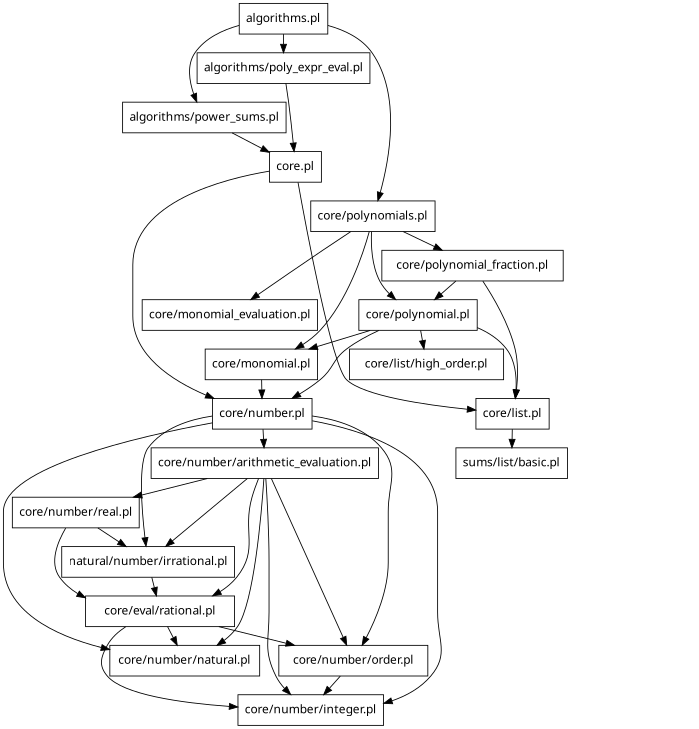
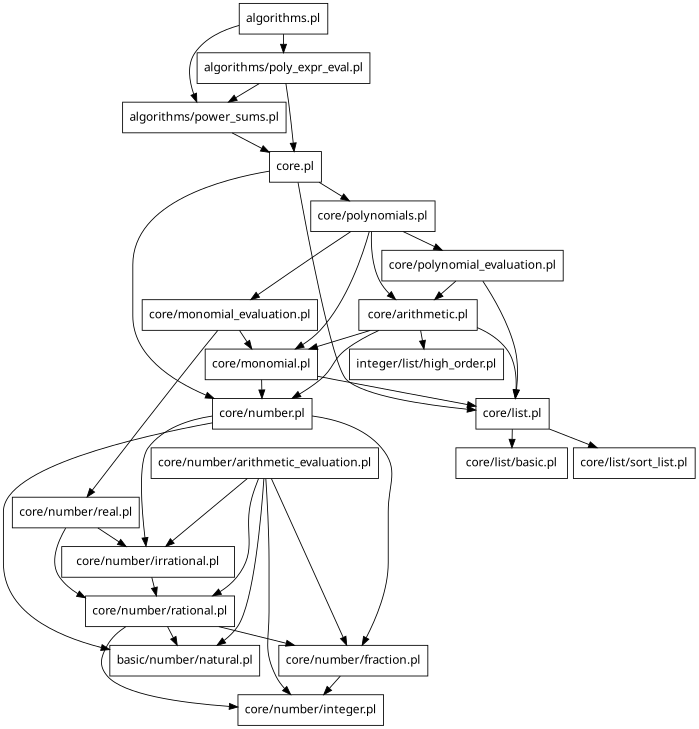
  digraph {
    fontname="Noto Sans"
    nodesep=0.1
    ranksep=0.3
    node [fontname="Noto Sans" shape=rectangle]
    edge [fontname="Noto Sans"]
-   "core/number/rational.pl" [label="core/eval/rational.pl"]
+   "core/number/rational.pl"
    "core/number/integer.pl"
-   "core/number/natural.pl"
-   "core/number/fraction.pl" [label="core/number/order.pl"]
+   "core/number/natural.pl" [label="basic/number/natural.pl"]
+   "core/number/fraction.pl"
    "algorithms.pl"
    "algorithms/poly_expr_eval.pl"
    "algorithms/power_sums.pl"
    "core.pl"
    "core/polynomials.pl"
    "core/list.pl"
    "core/number.pl"
-   "core/polynomial_evaluation.pl" [label="core/polynomial_fraction.pl"]
+   "core/polynomial_evaluation.pl"
    "core/monomial.pl"
-   "core/polynomial.pl"
+   "core/polynomial.pl" [label="core/arithmetic.pl"]
    "core/monomial_evaluation.pl"
-   "core/list/high_order.pl"
-   "core/list/basic.pl" [label="sums/list/basic.pl"]
-   "core/number/irrational.pl" [label="natural/number/irrational.pl"]
+   "core/list/high_order.pl" [label="integer/list/high_order.pl"]
+   "core/list/sort_list.pl"
+   "core/list/basic.pl"
+   "core/number/irrational.pl"
    "core/number/arithmetic_evaluation.pl"
    "core/number/real.pl"
    "core/number/rational.pl" -> "core/number/integer.pl"
    "core/number/rational.pl" -> "core/number/natural.pl"
    "core/number/rational.pl" -> "core/number/fraction.pl"
    "core/number/fraction.pl" -> "core/number/integer.pl"
    "algorithms.pl" -> "algorithms/poly_expr_eval.pl"
    "algorithms.pl" -> "algorithms/power_sums.pl"
+   "algorithms/poly_expr_eval.pl" -> "algorithms/power_sums.pl"
    "algorithms/poly_expr_eval.pl" -> "core.pl"
    "algorithms/power_sums.pl" -> "core.pl"
-   "algorithms.pl" -> "core/polynomials.pl"
+   "core.pl" -> "core/polynomials.pl"
    "core.pl" -> "core/list.pl"
    "core.pl" -> "core/number.pl"
    "core/polynomials.pl" -> "core/polynomial_evaluation.pl"
    "core/polynomials.pl" -> "core/monomial.pl"
    "core/polynomials.pl" -> "core/polynomial.pl"
    "core/polynomials.pl" -> "core/monomial_evaluation.pl"
+   "core/list.pl" -> "core/list/sort_list.pl"
    "core/list.pl" -> "core/list/basic.pl"
-   "core/number.pl" -> "core/number/integer.pl"
    "core/number.pl" -> "core/number/natural.pl"
    "core/number.pl" -> "core/number/fraction.pl"
    "core/number.pl" -> "core/number/irrational.pl"
-   "core/number.pl" -> "core/number/arithmetic_evaluation.pl"
    "core/polynomial_evaluation.pl" -> "core/list.pl"
    "core/polynomial_evaluation.pl" -> "core/polynomial.pl"
+   "core/monomial.pl" -> "core/list.pl"
    "core/monomial.pl" -> "core/number.pl"
    "core/polynomial.pl" -> "core/list.pl"
    "core/polynomial.pl" -> "core/number.pl"
    "core/polynomial.pl" -> "core/monomial.pl"
    "core/polynomial.pl" -> "core/list/high_order.pl"
+   "core/monomial_evaluation.pl" -> "core/monomial.pl"
    "core/number/irrational.pl" -> "core/number/rational.pl"
    "core/number/arithmetic_evaluation.pl" -> "core/number/rational.pl"
    "core/number/arithmetic_evaluation.pl" -> "core/number/integer.pl"
    "core/number/arithmetic_evaluation.pl" -> "core/number/natural.pl"
    "core/number/arithmetic_evaluation.pl" -> "core/number/fraction.pl"
    "core/number/arithmetic_evaluation.pl" -> "core/number/irrational.pl"
-   "core/number/arithmetic_evaluation.pl" -> "core/number/real.pl"
+   "core/monomial_evaluation.pl" -> "core/number/real.pl"
    "core/number/real.pl" -> "core/number/rational.pl"
    "core/number/real.pl" -> "core/number/irrational.pl"
  }
